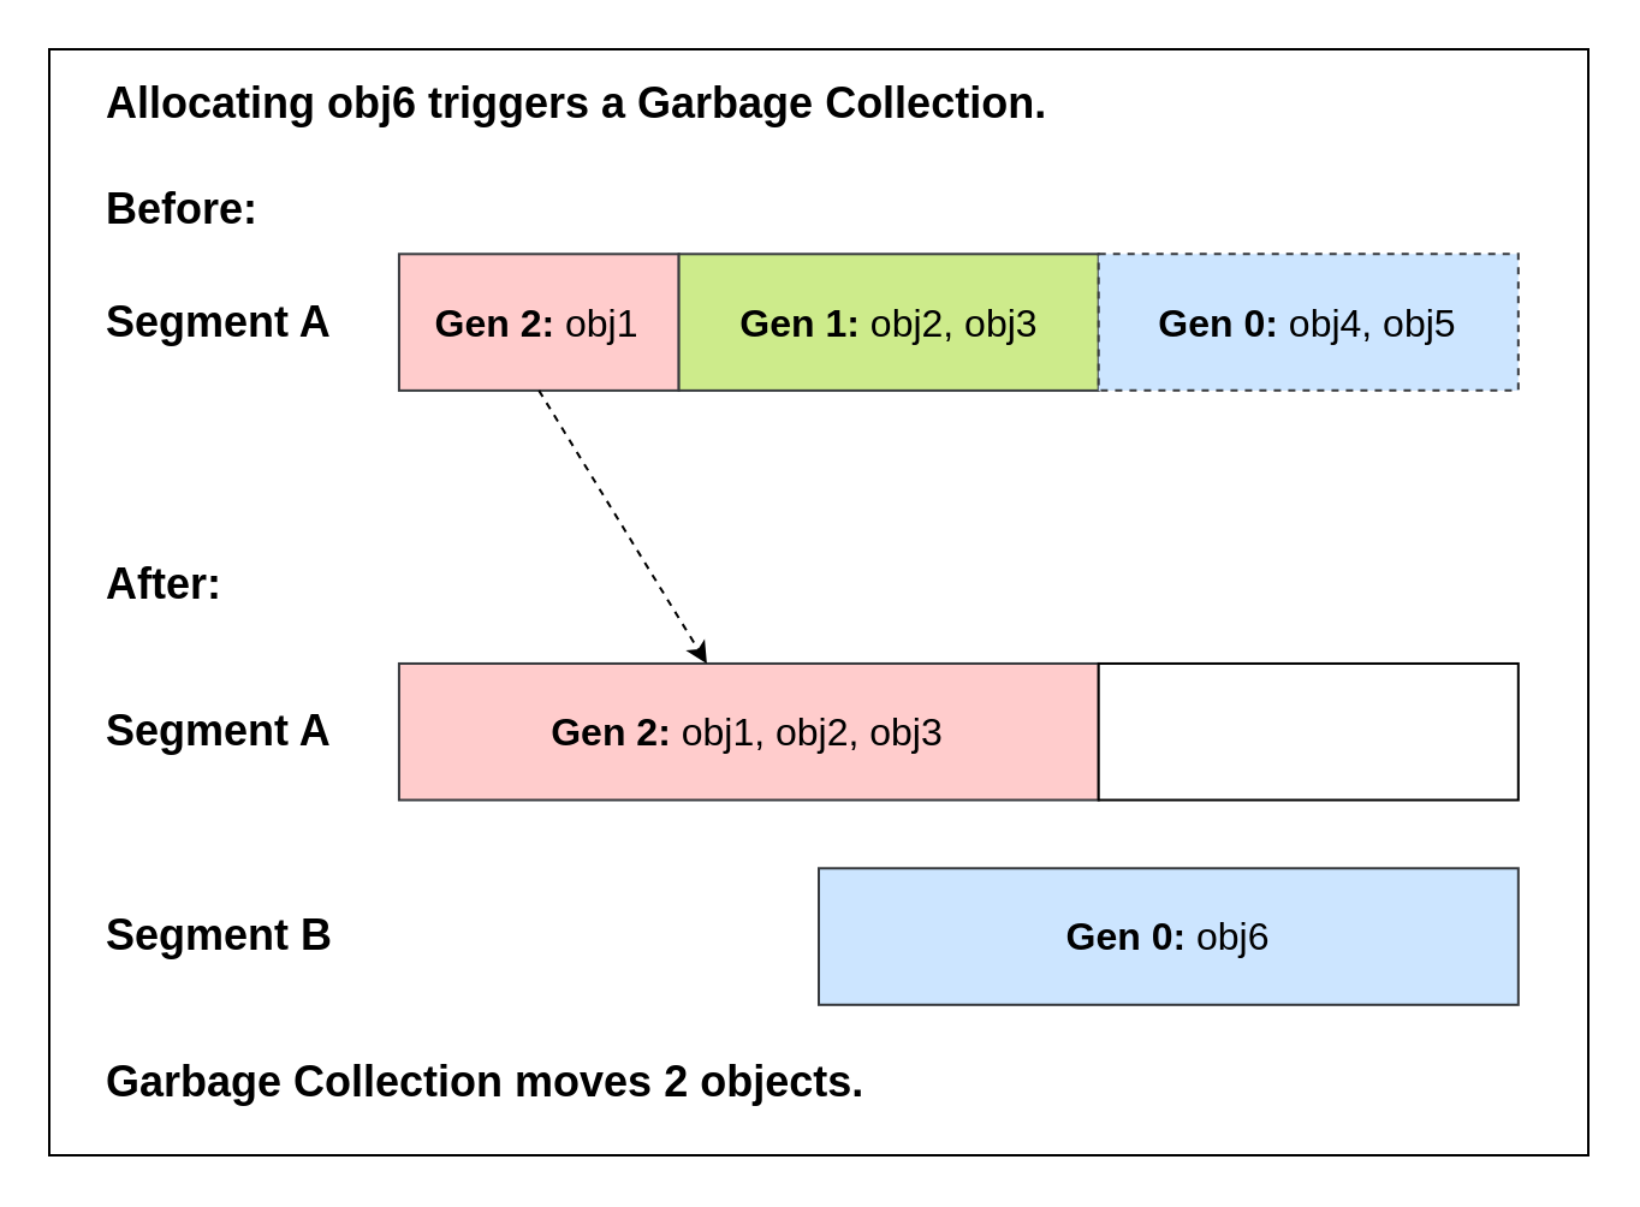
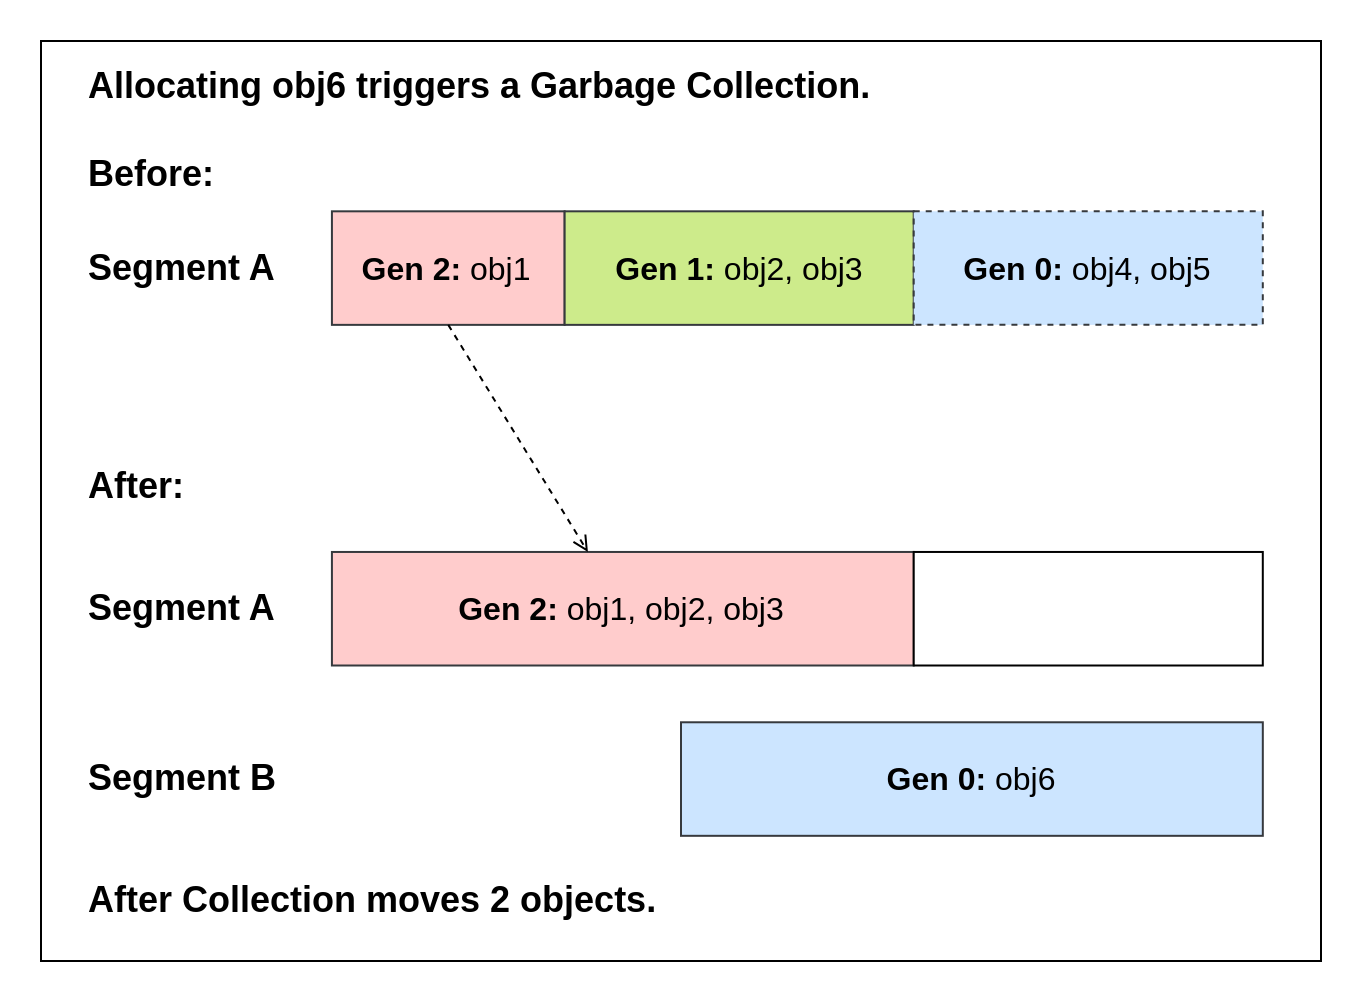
  <mxCell id="0" />
  <mxCell id="1" parent="0" />
  <mxCell id="2" value="" style="group;fillColor=#cdeb8b;strokeColor=#36393d;" parent="1" vertex="1" connectable="0"><mxGeometry x="20" y="20" width="640" height="460" as="geometry" /></mxCell>
  <mxCell id="3" value="" style="rounded=0;whiteSpace=wrap;html=1;" parent="2" vertex="1"><mxGeometry width="640" height="460" as="geometry" /></mxCell>
  <mxCell id="4" value="&lt;font style=&quot;font-size: 16px&quot;&gt;&lt;b&gt;Gen 2:&lt;/b&gt; obj1&lt;/font&gt;" style="rounded=0;whiteSpace=wrap;html=1;fillColor=#ffcccc;strokeColor=#36393d;" parent="2" vertex="1"><mxGeometry x="145.455" y="85.161" width="116.364" height="56.774" as="geometry" /></mxCell>
  <mxCell id="5" value="&lt;font style=&quot;font-size: 16px&quot;&gt;&lt;b&gt;Gen 1:&lt;/b&gt; obj2, obj3&lt;/font&gt;" style="rounded=0;whiteSpace=wrap;html=1;fillColor=#cdeb8b;strokeColor=#36393d;" parent="2" vertex="1"><mxGeometry x="261.818" y="85.161" width="174.545" height="56.774" as="geometry" /></mxCell>
  <mxCell id="6" value="&lt;font style=&quot;font-size: 16px&quot;&gt;&lt;b&gt;Gen 0:&lt;/b&gt; obj4, obj5&lt;/font&gt;" style="rounded=0;whiteSpace=wrap;html=1;fillColor=#cce5ff;strokeColor=#36393d;dashed=1;" parent="2" vertex="1"><mxGeometry x="436.364" y="85.161" width="174.545" height="56.774" as="geometry" /></mxCell>
  <mxCell id="7" value="&lt;div style=&quot;font-size: 18px&quot; align=&quot;left&quot;&gt;&lt;b&gt;Segment A&lt;/b&gt;&lt;/div&gt;" style="text;html=1;align=left;verticalAlign=middle;resizable=0;points=[];autosize=1;" parent="2" vertex="1"><mxGeometry x="21.818" y="103.545" width="110" height="20" as="geometry" /></mxCell>
  <mxCell id="8" value="&lt;font style=&quot;font-size: 16px&quot;&gt;&lt;b&gt;Gen 2:&lt;/b&gt; obj1, obj2, obj3&lt;/font&gt;" style="rounded=0;whiteSpace=wrap;html=1;fillColor=#ffcccc;strokeColor=#36393d;" parent="2" vertex="1"><mxGeometry x="145.455" y="255.484" width="290.909" height="56.774" as="geometry" /></mxCell>
  <mxCell id="9" value="" style="rounded=0;whiteSpace=wrap;html=1;" parent="2" vertex="1"><mxGeometry x="436.364" y="255.484" width="174.545" height="56.774" as="geometry" /></mxCell>
  <mxCell id="10" value="&lt;div style=&quot;font-size: 18px&quot; align=&quot;left&quot;&gt;&lt;b&gt;Segment A&lt;br&gt;&lt;/b&gt;&lt;/div&gt;" style="text;html=1;align=left;verticalAlign=middle;resizable=0;points=[];autosize=1;" parent="2" vertex="1"><mxGeometry x="21.818" y="273.867" width="110" height="20" as="geometry" /></mxCell>
  <mxCell id="11" value="&lt;font style=&quot;font-size: 16px&quot;&gt;&lt;b&gt;Gen 0:&lt;/b&gt; obj6&lt;/font&gt;" style="rounded=0;whiteSpace=wrap;html=1;fillColor=#cce5ff;strokeColor=#36393d;" parent="2" vertex="1"><mxGeometry x="320" y="340.645" width="290.909" height="56.774" as="geometry" /></mxCell>
  <mxCell id="12" value="&lt;div style=&quot;font-size: 18px&quot; align=&quot;left&quot;&gt;&lt;b&gt;Segment B&lt;br&gt;&lt;/b&gt;&lt;/div&gt;" style="text;html=1;align=left;verticalAlign=middle;resizable=0;points=[];autosize=1;" parent="2" vertex="1"><mxGeometry x="21.818" y="359.029" width="110" height="20" as="geometry" /></mxCell>
  <mxCell id="13" value="&lt;div style=&quot;font-size: 18px&quot; align=&quot;left&quot;&gt;&lt;b&gt;&lt;font style=&quot;font-size: 18px&quot;&gt;Allocating obj6 triggers a Garbage Collection.&lt;/font&gt;&lt;/b&gt;&lt;/div&gt;" style="text;html=1;align=left;verticalAlign=middle;resizable=0;points=[];autosize=1;" parent="2" vertex="1"><mxGeometry x="21.818" y="12.774" width="410" height="20" as="geometry" /></mxCell>
  <mxCell id="14" value="&lt;div style=&quot;font-size: 18px&quot; align=&quot;left&quot;&gt;&lt;b&gt;&lt;font style=&quot;font-size: 18px&quot;&gt;Before:&lt;/font&gt;&lt;/b&gt;&lt;/div&gt;" style="text;html=1;align=left;verticalAlign=middle;resizable=0;points=[];autosize=1;" parent="2" vertex="1"><mxGeometry x="21.818" y="56.774" width="80" height="20" as="geometry" /></mxCell>
  <mxCell id="15" value="&lt;div style=&quot;font-size: 18px&quot; align=&quot;left&quot;&gt;&lt;b&gt;&lt;font style=&quot;font-size: 18px&quot;&gt;After:&lt;/font&gt;&lt;/b&gt;&lt;/div&gt;" style="text;html=1;align=left;verticalAlign=middle;resizable=0;points=[];autosize=1;" parent="2" vertex="1"><mxGeometry x="21.818" y="212.903" width="60" height="20" as="geometry" /></mxCell>
- <mxCell id="16" value="&lt;div style=&quot;font-size: 18px&quot; align=&quot;left&quot;&gt;&lt;b&gt;&lt;font style=&quot;font-size: 18px&quot;&gt;Garbage Collection moves 2 objects.&lt;br&gt;&lt;/font&gt;&lt;/b&gt;&lt;/div&gt;" style="text;html=1;align=left;verticalAlign=middle;resizable=0;points=[];autosize=1;" parent="2" vertex="1"><mxGeometry x="21.818" y="420.004" width="330" height="20" as="geometry" /></mxCell>
- <mxCell id="17" value="" style="endArrow=classic;html=1;exitX=0.5;exitY=1;exitDx=0;exitDy=0;dashed=1;" edge="1" parent="2" source="4" target="8"><mxGeometry width="50" height="50" relative="1" as="geometry"><mxPoint x="320" y="200" as="sourcePoint" /><mxPoint x="370" y="150" as="targetPoint" /></mxGeometry></mxCell>
+ <mxCell id="16" value="&lt;div style=&quot;font-size: 18px&quot; align=&quot;left&quot;&gt;&lt;b&gt;&lt;font style=&quot;font-size: 18px&quot;&gt;After Collection moves 2 objects.&lt;br&gt;&lt;/font&gt;&lt;/b&gt;&lt;/div&gt;" style="text;html=1;align=left;verticalAlign=middle;resizable=0;points=[];autosize=1;" parent="2" vertex="1"><mxGeometry x="21.818" y="420.004" width="330" height="20" as="geometry" /></mxCell>
+ <mxCell id="17" value="" style="endArrow=open;html=1;exitX=0.5;exitY=1;exitDx=0;exitDy=0;dashed=1;" edge="1" parent="2" source="4" target="8"><mxGeometry width="50" height="50" relative="1" as="geometry"><mxPoint x="320" y="200" as="sourcePoint" /><mxPoint x="370" y="150" as="targetPoint" /></mxGeometry></mxCell>
